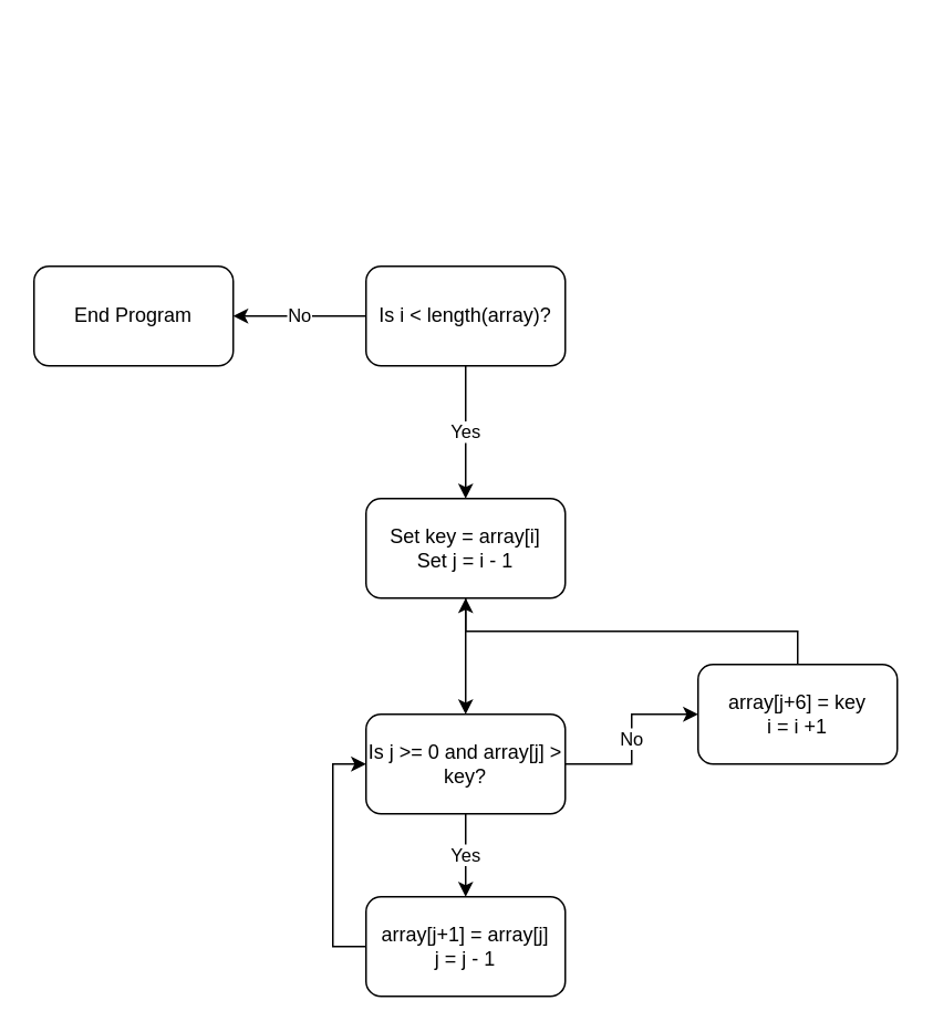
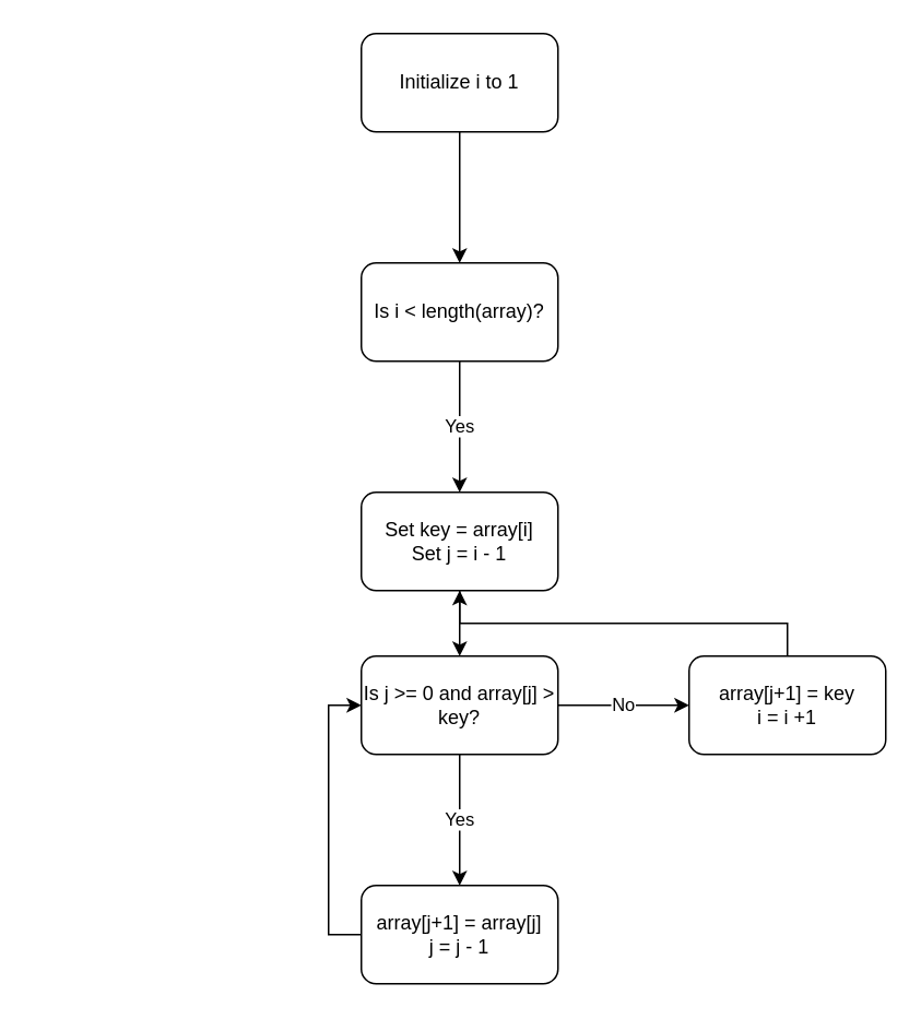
  <mxCell id="0" />
  <mxCell id="1" parent="0" />
+ <mxCell id="2" value="" style="edgeStyle=orthogonalEdgeStyle;rounded=0;orthogonalLoop=1;jettySize=auto;html=1;" edge="1" parent="1" source="3" target="6"><mxGeometry relative="1" as="geometry" /></mxCell>
+ <mxCell id="3" value="Initialize i to 1" style="rounded=1;whiteSpace=wrap;html=1;" vertex="1" parent="1"><mxGeometry x="220" y="20" width="120" height="60" as="geometry" /></mxCell>
  <mxCell id="4" value="Yes" style="edgeStyle=orthogonalEdgeStyle;rounded=0;orthogonalLoop=1;jettySize=auto;html=1;" edge="1" parent="1" source="6" target="8"><mxGeometry relative="1" as="geometry" /></mxCell>
- <mxCell id="5" value="No" style="edgeStyle=orthogonalEdgeStyle;rounded=0;orthogonalLoop=1;jettySize=auto;html=1;" edge="1" parent="1" source="6" target="16"><mxGeometry relative="1" as="geometry" /></mxCell>
  <mxCell id="6" value="Is i &amp;lt; length(array)?" style="whiteSpace=wrap;html=1;rounded=1;" vertex="1" parent="1"><mxGeometry x="220" y="160" width="120" height="60" as="geometry" /></mxCell>
  <mxCell id="7" value="" style="edgeStyle=orthogonalEdgeStyle;rounded=0;orthogonalLoop=1;jettySize=auto;html=1;" edge="1" parent="1" source="8" target="11"><mxGeometry relative="1" as="geometry" /></mxCell>
  <mxCell id="8" value="Set key = array[i]&lt;br&gt;Set j = i - 1" style="whiteSpace=wrap;html=1;rounded=1;" vertex="1" parent="1"><mxGeometry x="220" y="300" width="120" height="60" as="geometry" /></mxCell>
  <mxCell id="9" value="Yes" style="edgeStyle=orthogonalEdgeStyle;rounded=0;orthogonalLoop=1;jettySize=auto;html=1;" edge="1" parent="1" source="11" target="13"><mxGeometry relative="1" as="geometry" /></mxCell>
  <mxCell id="10" value="No" style="edgeStyle=orthogonalEdgeStyle;rounded=0;orthogonalLoop=1;jettySize=auto;html=1;" edge="1" parent="1" source="11" target="15"><mxGeometry relative="1" as="geometry" /></mxCell>
- <mxCell id="11" value="Is j &amp;gt;= 0 and array[j] &amp;gt; key?" style="whiteSpace=wrap;html=1;rounded=1;" vertex="1" parent="1"><mxGeometry x="220" y="430" width="120" height="60" as="geometry" /></mxCell>
+ <mxCell id="11" value="Is j &amp;gt;= 0 and array[j] &amp;gt; key?" style="whiteSpace=wrap;html=1;rounded=1;" vertex="1" parent="1"><mxGeometry x="220" y="400" width="120" height="60" as="geometry" /></mxCell>
  <mxCell id="12" style="edgeStyle=orthogonalEdgeStyle;rounded=0;orthogonalLoop=1;jettySize=auto;html=1;entryX=0;entryY=0.5;entryDx=0;entryDy=0;exitX=0;exitY=0.5;exitDx=0;exitDy=0;" edge="1" parent="1" source="13" target="11"><mxGeometry relative="1" as="geometry" /></mxCell>
  <mxCell id="13" value="array[j+1] = array[j]&lt;br&gt;j = j - 1" style="whiteSpace=wrap;html=1;rounded=1;" vertex="1" parent="1"><mxGeometry x="220" y="540" width="120" height="60" as="geometry" /></mxCell>
  <mxCell id="14" style="edgeStyle=orthogonalEdgeStyle;rounded=0;orthogonalLoop=1;jettySize=auto;html=1;exitX=0.5;exitY=0;exitDx=0;exitDy=0;" edge="1" parent="1" source="15" target="8"><mxGeometry relative="1" as="geometry" /></mxCell>
- <mxCell id="15" value="array[j+6] = key&lt;br&gt;i = i +1" style="whiteSpace=wrap;html=1;rounded=1;" vertex="1" parent="1"><mxGeometry x="420" y="400" width="120" height="60" as="geometry" /></mxCell>
- <mxCell id="16" value="End Program" style="whiteSpace=wrap;html=1;rounded=1;" vertex="1" parent="1"><mxGeometry x="20" y="160" width="120" height="60" as="geometry" /></mxCell>
+ <mxCell id="15" value="array[j+1] = key&lt;br&gt;i = i +1" style="whiteSpace=wrap;html=1;rounded=1;" vertex="1" parent="1"><mxGeometry x="420" y="400" width="120" height="60" as="geometry" /></mxCell>
